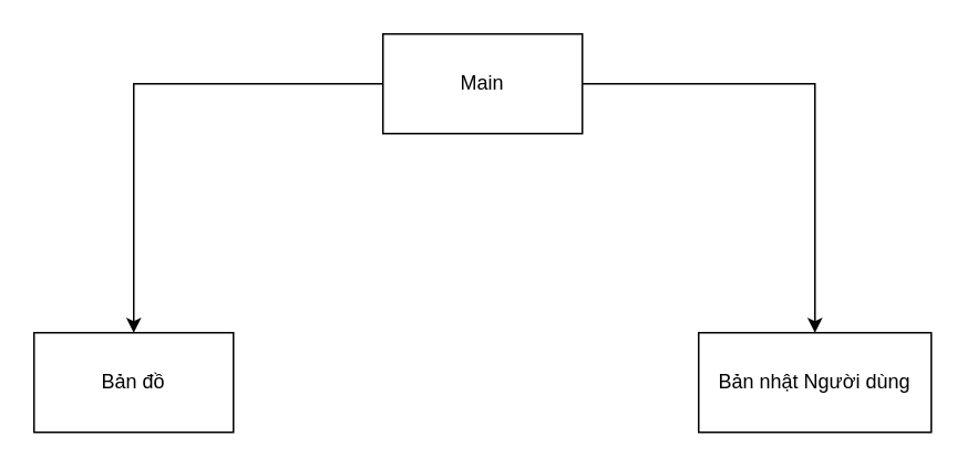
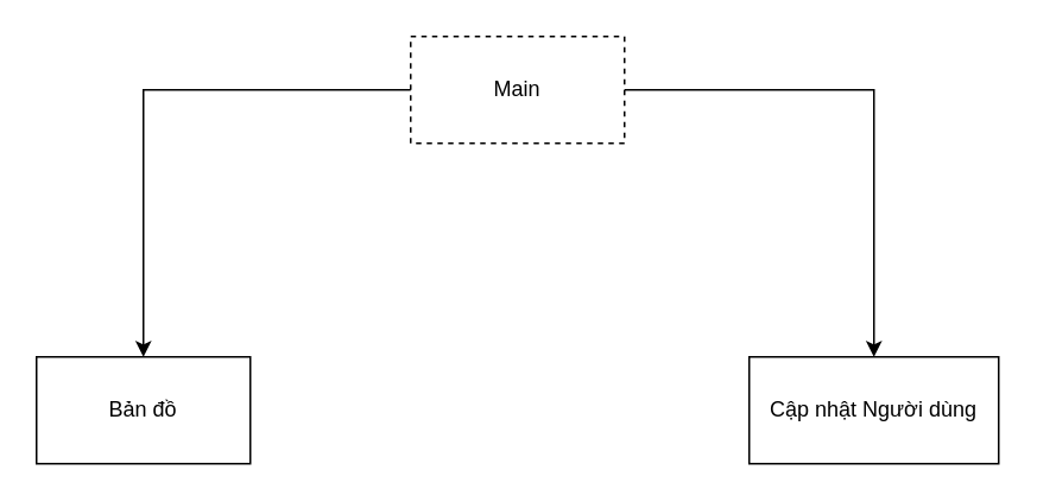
  <mxCell id="0" />
  <mxCell id="1" parent="0" />
  <mxCell id="2" value="bản đồ" style="group" vertex="1" connectable="0" parent="1"><mxGeometry x="20" y="200" width="120" height="60" as="geometry" /></mxCell>
  <mxCell id="3" value="Bản đồ" style="rounded=0;whiteSpace=wrap;html=1;" vertex="1" parent="2"><mxGeometry width="120" height="60" as="geometry" /></mxCell>
  <mxCell id="4" value="" style="group" vertex="1" connectable="0" parent="1"><mxGeometry x="230" y="20" width="120" height="60" as="geometry" /></mxCell>
- <mxCell id="5" value="Main" style="rounded=0;whiteSpace=wrap;html=1;" vertex="1" parent="4"><mxGeometry width="120" height="60" as="geometry" /></mxCell>
+ <mxCell id="5" value="Main" style="rounded=0;whiteSpace=wrap;html=1;dashed=1;" vertex="1" parent="4"><mxGeometry width="120" height="60" as="geometry" /></mxCell>
  <mxCell id="6" value="" style="group" vertex="1" connectable="0" parent="1"><mxGeometry x="230" y="200" width="120" height="60" as="geometry" /></mxCell>
  <mxCell id="7" value="" style="group" vertex="1" connectable="0" parent="1"><mxGeometry x="420" y="200" width="140" height="60" as="geometry" /></mxCell>
- <mxCell id="8" value="Bản nhật&amp;nbsp;Người dùng" style="rounded=0;whiteSpace=wrap;html=1;" vertex="1" parent="7"><mxGeometry width="140" height="60" as="geometry" /></mxCell>
+ <mxCell id="8" value="Cập nhật&amp;nbsp;Người dùng" style="rounded=0;whiteSpace=wrap;html=1;" vertex="1" parent="7"><mxGeometry width="140" height="60" as="geometry" /></mxCell>
  <mxCell id="9" style="edgeStyle=orthogonalEdgeStyle;rounded=0;orthogonalLoop=1;jettySize=auto;html=1;entryX=0.5;entryY=0;entryDx=0;entryDy=0;" edge="1" parent="1" source="5" target="8"><mxGeometry relative="1" as="geometry" /></mxCell>
  <mxCell id="10" style="edgeStyle=orthogonalEdgeStyle;rounded=0;orthogonalLoop=1;jettySize=auto;html=1;entryX=0.5;entryY=0;entryDx=0;entryDy=0;" edge="1" parent="1" source="5" target="3"><mxGeometry relative="1" as="geometry" /></mxCell>
